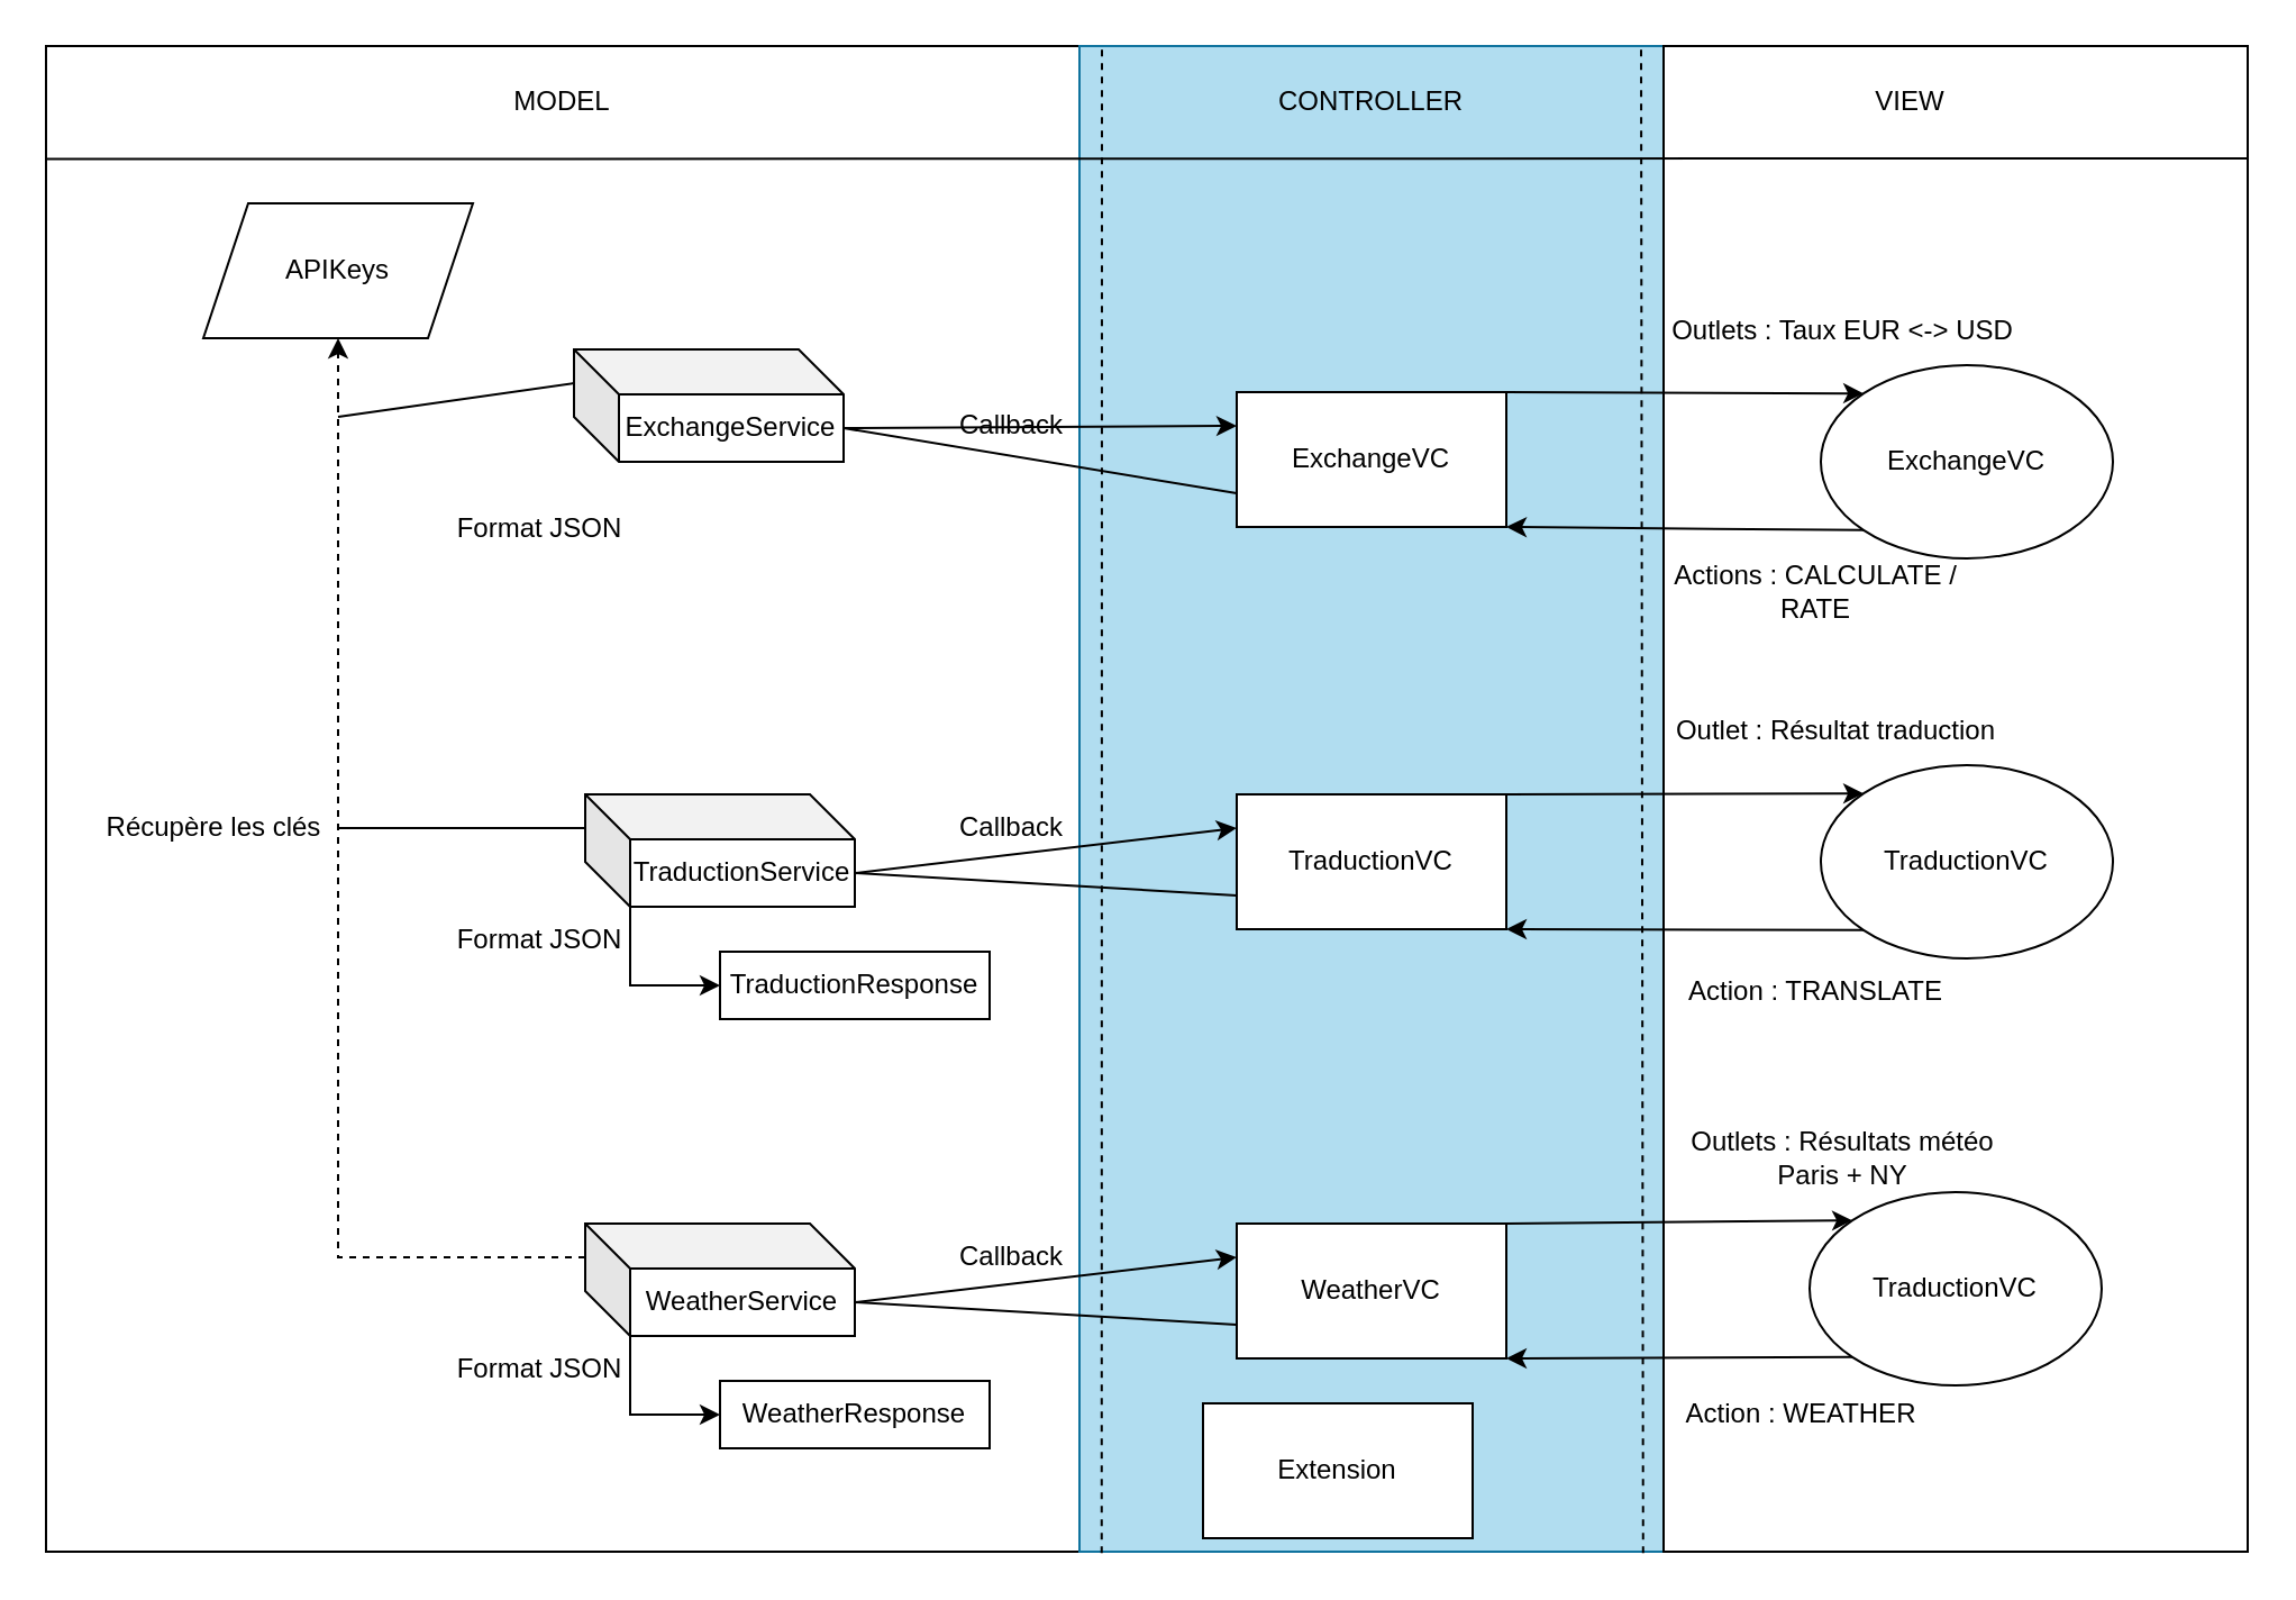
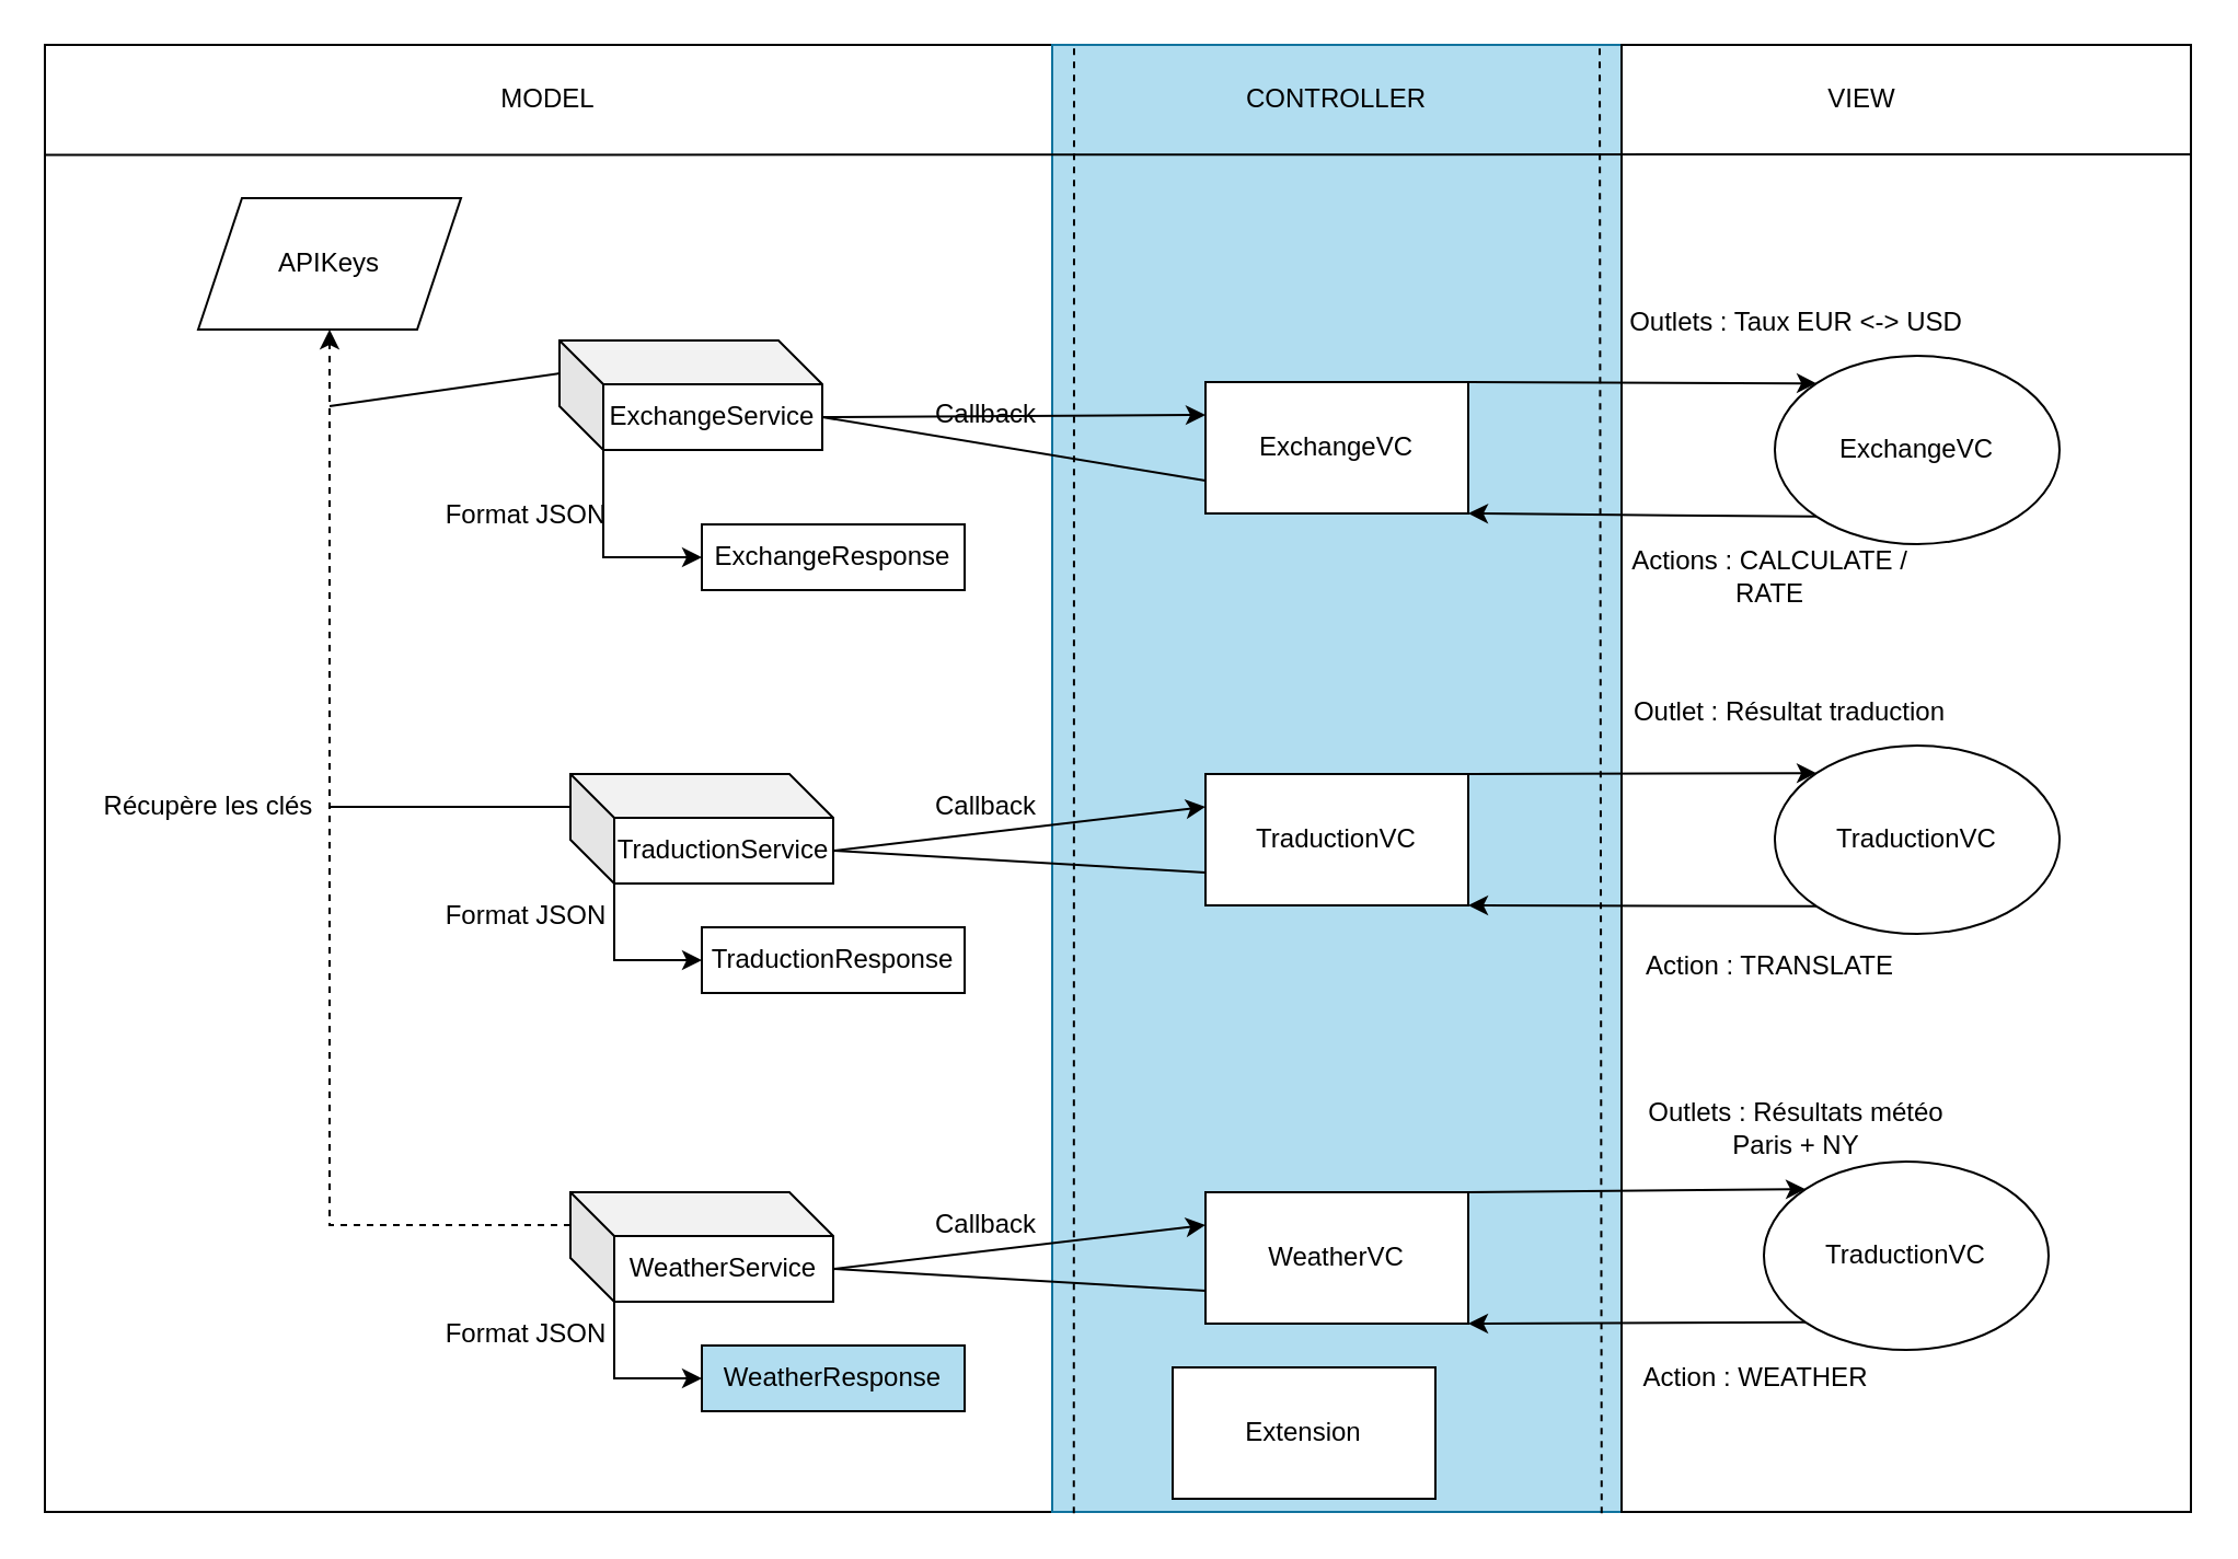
  <mxCell id="0" />
  <mxCell id="1" parent="0" />
  <mxCell id="2" value="" style="rounded=0;whiteSpace=wrap;html=1;" vertex="1" parent="1"><mxGeometry x="20" y="20" width="460" height="670" as="geometry" /></mxCell>
  <mxCell id="3" value="" style="rounded=0;whiteSpace=wrap;html=1;fillColor=#b1ddf0;strokeColor=#10739e;" vertex="1" parent="1"><mxGeometry x="480" y="20" width="260" height="670" as="geometry" /></mxCell>
  <mxCell id="4" value="" style="rounded=0;whiteSpace=wrap;html=1;" vertex="1" parent="1"><mxGeometry x="740" y="20" width="260" height="670" as="geometry" /></mxCell>
  <mxCell id="5" value="MODEL" style="text;html=1;strokeColor=none;fillColor=none;align=center;verticalAlign=middle;whiteSpace=wrap;rounded=0;" vertex="1" parent="1"><mxGeometry x="220" y="30" width="60" height="30" as="geometry" /></mxCell>
  <mxCell id="6" value="CONTROLLER" style="text;html=1;strokeColor=none;fillColor=none;align=center;verticalAlign=middle;whiteSpace=wrap;rounded=0;" vertex="1" parent="1"><mxGeometry x="580" y="30" width="60" height="30" as="geometry" /></mxCell>
  <mxCell id="7" value="VIEW" style="text;html=1;strokeColor=none;fillColor=none;align=center;verticalAlign=middle;whiteSpace=wrap;rounded=0;" vertex="1" parent="1"><mxGeometry x="820" y="30" width="60" height="30" as="geometry" /></mxCell>
  <mxCell id="8" value="" style="endArrow=none;dashed=1;html=1;rounded=0;exitX=0.038;exitY=1.001;exitDx=0;exitDy=0;exitPerimeter=0;" edge="1" parent="1" source="3"><mxGeometry width="50" height="50" relative="1" as="geometry"><mxPoint x="490" y="610" as="sourcePoint" /><mxPoint x="490" y="20" as="targetPoint" /></mxGeometry></mxCell>
  <mxCell id="9" value="" style="endArrow=none;dashed=1;html=1;rounded=0;exitX=0.965;exitY=1.001;exitDx=0;exitDy=0;exitPerimeter=0;" edge="1" parent="1" source="3"><mxGeometry width="50" height="50" relative="1" as="geometry"><mxPoint x="730" y="610" as="sourcePoint" /><mxPoint x="730" y="20" as="targetPoint" /></mxGeometry></mxCell>
  <mxCell id="10" value="" style="endArrow=none;html=1;rounded=0;exitX=-0.001;exitY=0.075;exitDx=0;exitDy=0;exitPerimeter=0;" edge="1" parent="1" source="2"><mxGeometry width="50" height="50" relative="1" as="geometry"><mxPoint x="220" y="70" as="sourcePoint" /><mxPoint x="1000" y="70" as="targetPoint" /></mxGeometry></mxCell>
+ <mxCell id="11" style="edgeStyle=orthogonalEdgeStyle;rounded=0;orthogonalLoop=1;jettySize=auto;html=1;exitX=0;exitY=0;exitDx=20;exitDy=50;exitPerimeter=0;entryX=0;entryY=0.5;entryDx=0;entryDy=0;" edge="1" parent="1" source="13" target="29"><mxGeometry relative="1" as="geometry" /></mxCell>
  <mxCell id="12" style="rounded=0;orthogonalLoop=1;jettySize=auto;html=1;exitX=0;exitY=0;exitDx=120;exitDy=35;exitPerimeter=0;entryX=0;entryY=0.25;entryDx=0;entryDy=0;" edge="1" parent="1" source="13" target="20"><mxGeometry relative="1" as="geometry" /></mxCell>
  <mxCell id="13" value="ExchangeService" style="shape=cube;whiteSpace=wrap;html=1;boundedLbl=1;backgroundOutline=1;darkOpacity=0.05;darkOpacity2=0.1;" vertex="1" parent="1"><mxGeometry x="255" y="155" width="120" height="50" as="geometry" /></mxCell>
  <mxCell id="14" style="edgeStyle=orthogonalEdgeStyle;rounded=0;orthogonalLoop=1;jettySize=auto;html=1;exitX=0;exitY=0;exitDx=20;exitDy=50;exitPerimeter=0;entryX=0;entryY=0.5;entryDx=0;entryDy=0;" edge="1" parent="1" source="15" target="30"><mxGeometry relative="1" as="geometry" /></mxCell>
  <mxCell id="15" value="TraductionService" style="shape=cube;whiteSpace=wrap;html=1;boundedLbl=1;backgroundOutline=1;darkOpacity=0.05;darkOpacity2=0.1;" vertex="1" parent="1"><mxGeometry x="260" y="353" width="120" height="50" as="geometry" /></mxCell>
  <mxCell id="16" style="edgeStyle=orthogonalEdgeStyle;rounded=0;orthogonalLoop=1;jettySize=auto;html=1;exitX=0;exitY=0;exitDx=20;exitDy=50;exitPerimeter=0;entryX=0;entryY=0.5;entryDx=0;entryDy=0;" edge="1" parent="1" source="17" target="31"><mxGeometry relative="1" as="geometry" /></mxCell>
  <mxCell id="17" value="WeatherService" style="shape=cube;whiteSpace=wrap;html=1;boundedLbl=1;backgroundOutline=1;darkOpacity=0.05;darkOpacity2=0.1;" vertex="1" parent="1"><mxGeometry x="260" y="544" width="120" height="50" as="geometry" /></mxCell>
  <mxCell id="18" value="APIKeys" style="shape=parallelogram;perimeter=parallelogramPerimeter;whiteSpace=wrap;html=1;fixedSize=1;" vertex="1" parent="1"><mxGeometry x="90" y="90" width="120" height="60" as="geometry" /></mxCell>
  <mxCell id="19" style="edgeStyle=none;rounded=0;orthogonalLoop=1;jettySize=auto;html=1;exitX=1;exitY=0;exitDx=0;exitDy=0;entryX=0;entryY=0;entryDx=0;entryDy=0;" edge="1" parent="1" source="20" target="27"><mxGeometry relative="1" as="geometry" /></mxCell>
  <mxCell id="20" value="ExchangeVC" style="rounded=0;whiteSpace=wrap;html=1;" vertex="1" parent="1"><mxGeometry x="550" y="174" width="120" height="60" as="geometry" /></mxCell>
  <mxCell id="21" style="rounded=0;orthogonalLoop=1;jettySize=auto;html=1;exitX=1;exitY=0;exitDx=0;exitDy=0;entryX=0;entryY=0;entryDx=0;entryDy=0;" edge="1" parent="1" source="22" target="47"><mxGeometry relative="1" as="geometry" /></mxCell>
  <mxCell id="22" value="TraductionVC" style="rounded=0;whiteSpace=wrap;html=1;" vertex="1" parent="1"><mxGeometry x="550" y="353" width="120" height="60" as="geometry" /></mxCell>
  <mxCell id="23" style="edgeStyle=none;rounded=0;orthogonalLoop=1;jettySize=auto;html=1;exitX=1;exitY=0;exitDx=0;exitDy=0;entryX=0;entryY=0;entryDx=0;entryDy=0;" edge="1" parent="1" source="24" target="49"><mxGeometry relative="1" as="geometry" /></mxCell>
  <mxCell id="24" value="WeatherVC" style="rounded=0;whiteSpace=wrap;html=1;" vertex="1" parent="1"><mxGeometry x="550" y="544" width="120" height="60" as="geometry" /></mxCell>
  <mxCell id="25" value="Extension" style="rounded=0;whiteSpace=wrap;html=1;" vertex="1" parent="1"><mxGeometry x="535" y="624" width="120" height="60" as="geometry" /></mxCell>
  <mxCell id="26" style="edgeStyle=none;rounded=0;orthogonalLoop=1;jettySize=auto;html=1;exitX=0;exitY=1;exitDx=0;exitDy=0;entryX=1;entryY=1;entryDx=0;entryDy=0;" edge="1" parent="1" source="27" target="20"><mxGeometry relative="1" as="geometry" /></mxCell>
  <mxCell id="27" value="ExchangeVC" style="ellipse;whiteSpace=wrap;html=1;" vertex="1" parent="1"><mxGeometry x="810" y="162" width="130" height="86" as="geometry" /></mxCell>
  <mxCell id="28" value="Récupère les clés" style="text;html=1;strokeColor=none;fillColor=none;align=center;verticalAlign=middle;whiteSpace=wrap;rounded=0;" vertex="1" parent="1"><mxGeometry x="40" y="353" width="110" height="30" as="geometry" /></mxCell>
+ <mxCell id="29" value="ExchangeResponse" style="rounded=0;whiteSpace=wrap;html=1;" vertex="1" parent="1"><mxGeometry x="320" y="239" width="120" height="30" as="geometry" /></mxCell>
  <mxCell id="30" value="TraductionResponse" style="rounded=0;whiteSpace=wrap;html=1;" vertex="1" parent="1"><mxGeometry x="320" y="423" width="120" height="30" as="geometry" /></mxCell>
- <mxCell id="31" value="WeatherResponse" style="rounded=0;whiteSpace=wrap;html=1;" vertex="1" parent="1"><mxGeometry x="320" y="614" width="120" height="30" as="geometry" /></mxCell>
+ <mxCell id="31" value="WeatherResponse" style="rounded=0;whiteSpace=wrap;html=1;fillColor=#b1ddf0;" vertex="1" parent="1"><mxGeometry x="320" y="614" width="120" height="30" as="geometry" /></mxCell>
  <mxCell id="32" value="" style="endArrow=classic;html=1;rounded=0;entryX=0.5;entryY=1;entryDx=0;entryDy=0;exitX=0;exitY=0;exitDx=0;exitDy=15;exitPerimeter=0;edgeStyle=orthogonalEdgeStyle;dashed=1;" edge="1" parent="1" source="17" target="18"><mxGeometry width="50" height="50" relative="1" as="geometry"><mxPoint x="520" y="340" as="sourcePoint" /><mxPoint x="570" y="290" as="targetPoint" /></mxGeometry></mxCell>
  <mxCell id="33" value="" style="endArrow=none;html=1;rounded=0;entryX=0;entryY=0;entryDx=0;entryDy=15;entryPerimeter=0;" edge="1" parent="1" target="15"><mxGeometry width="50" height="50" relative="1" as="geometry"><mxPoint x="150" y="368" as="sourcePoint" /><mxPoint x="570" y="323" as="targetPoint" /></mxGeometry></mxCell>
  <mxCell id="34" value="" style="endArrow=none;html=1;rounded=0;entryX=0;entryY=0;entryDx=0;entryDy=15;entryPerimeter=0;" edge="1" parent="1" target="13"><mxGeometry width="50" height="50" relative="1" as="geometry"><mxPoint x="150" y="185" as="sourcePoint" /><mxPoint x="570" y="290" as="targetPoint" /></mxGeometry></mxCell>
  <mxCell id="35" value="" style="endArrow=none;html=1;rounded=0;entryX=0;entryY=0;entryDx=120;entryDy=35;entryPerimeter=0;exitX=0;exitY=0.75;exitDx=0;exitDy=0;" edge="1" parent="1" source="20" target="13"><mxGeometry width="50" height="50" relative="1" as="geometry"><mxPoint x="620" y="320" as="sourcePoint" /><mxPoint x="670" y="270" as="targetPoint" /></mxGeometry></mxCell>
  <mxCell id="36" value="Callback" style="text;html=1;strokeColor=none;fillColor=none;align=center;verticalAlign=middle;whiteSpace=wrap;rounded=0;" vertex="1" parent="1"><mxGeometry x="420" y="174" width="60" height="30" as="geometry" /></mxCell>
  <mxCell id="37" value="" style="endArrow=none;html=1;rounded=0;entryX=0;entryY=0;entryDx=120;entryDy=35;entryPerimeter=0;exitX=0;exitY=0.75;exitDx=0;exitDy=0;" edge="1" parent="1" source="22" target="15"><mxGeometry width="50" height="50" relative="1" as="geometry"><mxPoint x="620" y="353" as="sourcePoint" /><mxPoint x="670" y="303" as="targetPoint" /></mxGeometry></mxCell>
  <mxCell id="38" value="" style="endArrow=classic;html=1;rounded=0;exitX=0;exitY=0;exitDx=120;exitDy=35;exitPerimeter=0;entryX=0;entryY=0.25;entryDx=0;entryDy=0;" edge="1" parent="1" source="15" target="22"><mxGeometry width="50" height="50" relative="1" as="geometry"><mxPoint x="620" y="353" as="sourcePoint" /><mxPoint x="670" y="303" as="targetPoint" /></mxGeometry></mxCell>
  <mxCell id="39" value="" style="endArrow=none;html=1;rounded=0;entryX=0;entryY=0;entryDx=120;entryDy=35;entryPerimeter=0;exitX=0;exitY=0.75;exitDx=0;exitDy=0;" edge="1" parent="1" source="24" target="17"><mxGeometry width="50" height="50" relative="1" as="geometry"><mxPoint x="620" y="394" as="sourcePoint" /><mxPoint x="670" y="344" as="targetPoint" /></mxGeometry></mxCell>
  <mxCell id="40" value="" style="endArrow=classic;html=1;rounded=0;exitX=0;exitY=0;exitDx=120;exitDy=35;exitPerimeter=0;entryX=0;entryY=0.25;entryDx=0;entryDy=0;" edge="1" parent="1" source="17" target="24"><mxGeometry width="50" height="50" relative="1" as="geometry"><mxPoint x="620" y="394" as="sourcePoint" /><mxPoint x="670" y="344" as="targetPoint" /></mxGeometry></mxCell>
  <mxCell id="41" value="Callback" style="text;html=1;strokeColor=none;fillColor=none;align=center;verticalAlign=middle;whiteSpace=wrap;rounded=0;" vertex="1" parent="1"><mxGeometry x="420" y="353" width="60" height="30" as="geometry" /></mxCell>
  <mxCell id="42" value="Callback" style="text;html=1;strokeColor=none;fillColor=none;align=center;verticalAlign=middle;whiteSpace=wrap;rounded=0;" vertex="1" parent="1"><mxGeometry x="420" y="544" width="60" height="30" as="geometry" /></mxCell>
  <mxCell id="43" value="Format JSON" style="text;html=1;strokeColor=none;fillColor=none;align=center;verticalAlign=middle;whiteSpace=wrap;rounded=0;" vertex="1" parent="1"><mxGeometry x="200" y="220" width="80" height="30" as="geometry" /></mxCell>
  <mxCell id="44" value="Format JSON" style="text;html=1;strokeColor=none;fillColor=none;align=center;verticalAlign=middle;whiteSpace=wrap;rounded=0;" vertex="1" parent="1"><mxGeometry x="200" y="403" width="80" height="30" as="geometry" /></mxCell>
  <mxCell id="45" value="Format JSON" style="text;html=1;strokeColor=none;fillColor=none;align=center;verticalAlign=middle;whiteSpace=wrap;rounded=0;" vertex="1" parent="1"><mxGeometry x="200" y="594" width="80" height="30" as="geometry" /></mxCell>
  <mxCell id="46" style="edgeStyle=none;rounded=0;orthogonalLoop=1;jettySize=auto;html=1;exitX=0;exitY=1;exitDx=0;exitDy=0;entryX=1;entryY=1;entryDx=0;entryDy=0;" edge="1" parent="1" source="47" target="22"><mxGeometry relative="1" as="geometry" /></mxCell>
  <mxCell id="47" value="TraductionVC" style="ellipse;whiteSpace=wrap;html=1;" vertex="1" parent="1"><mxGeometry x="810" y="340" width="130" height="86" as="geometry" /></mxCell>
  <mxCell id="48" style="edgeStyle=none;rounded=0;orthogonalLoop=1;jettySize=auto;html=1;exitX=0;exitY=1;exitDx=0;exitDy=0;entryX=1;entryY=1;entryDx=0;entryDy=0;" edge="1" parent="1" source="49" target="24"><mxGeometry relative="1" as="geometry" /></mxCell>
  <mxCell id="49" value="TraductionVC" style="ellipse;whiteSpace=wrap;html=1;" vertex="1" parent="1"><mxGeometry x="805" y="530" width="130" height="86" as="geometry" /></mxCell>
  <mxCell id="50" value="Actions : CALCULATE / RATE" style="text;html=1;strokeColor=none;fillColor=none;align=center;verticalAlign=middle;whiteSpace=wrap;rounded=0;" vertex="1" parent="1"><mxGeometry x="743" y="248" width="130" height="30" as="geometry" /></mxCell>
  <mxCell id="51" value="Outlets : Taux EUR &amp;lt;-&amp;gt; USD" style="text;html=1;strokeColor=none;fillColor=none;align=center;verticalAlign=middle;whiteSpace=wrap;rounded=0;" vertex="1" parent="1"><mxGeometry x="740" y="132" width="160" height="30" as="geometry" /></mxCell>
  <mxCell id="52" value="Outlet : Résultat traduction" style="text;html=1;strokeColor=none;fillColor=none;align=center;verticalAlign=middle;whiteSpace=wrap;rounded=0;" vertex="1" parent="1"><mxGeometry x="737" y="310" width="160" height="30" as="geometry" /></mxCell>
  <mxCell id="53" value="Action : TRANSLATE" style="text;html=1;strokeColor=none;fillColor=none;align=center;verticalAlign=middle;whiteSpace=wrap;rounded=0;" vertex="1" parent="1"><mxGeometry x="743" y="426" width="130" height="30" as="geometry" /></mxCell>
  <mxCell id="54" value="Outlets : Résultats météo Paris + NY" style="text;html=1;strokeColor=none;fillColor=none;align=center;verticalAlign=middle;whiteSpace=wrap;rounded=0;" vertex="1" parent="1"><mxGeometry x="740" y="500" width="160" height="30" as="geometry" /></mxCell>
  <mxCell id="55" value="Action : WEATHER" style="text;html=1;strokeColor=none;fillColor=none;align=center;verticalAlign=middle;whiteSpace=wrap;rounded=0;" vertex="1" parent="1"><mxGeometry x="743" y="614" width="117" height="30" as="geometry" /></mxCell>
